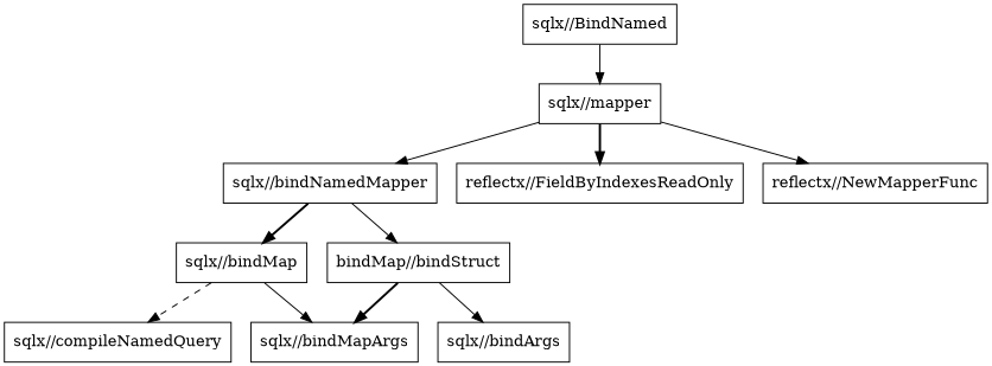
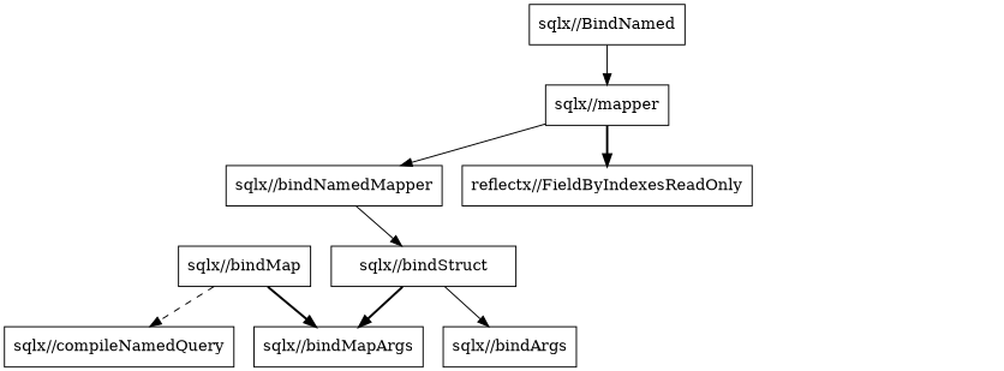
  digraph {
    node [shape=box]
    edge [style=solid]
    n1 [label="sqlx//BindNamed"]
    n2 [label="sqlx//mapper"]
    n3 [label="sqlx//bindNamedMapper"]
    n4 [label="sqlx//bindMap"]
-   n5 [label="bindMap//bindStruct"]
+   n5 [label="sqlx//bindStruct"]
    n6 [label="reflectx//FieldByIndexesReadOnly"]
-   n7 [label="reflectx//NewMapperFunc"]
    n8 [label="sqlx//bindMapArgs"]
    n9 [label="sqlx//compileNamedQuery"]
    n10 [label="sqlx//bindArgs"]
    n1 -> n2
    n2 -> n3
    n2 -> n6 [style=bold]
-   n2 -> n7
-   n3 -> n4 [style=bold]
    n3 -> n5
-   n4 -> n8
+   n4 -> n8 [style=bold]
    n4 -> n9 [style=dashed]
    n5 -> n8 [style=bold]
    n5 -> n10
  }
